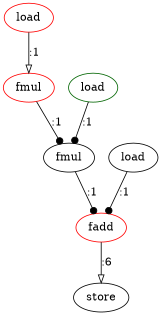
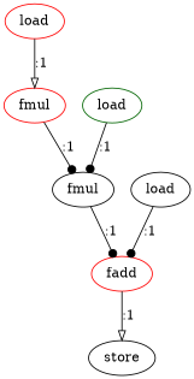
  digraph {
    node [color=red]
    edge [arrowhead=dot]
    n1 [label=load]
    n2 [label=fmul]
    n3 [label=fmul color=black]
    n4 [label=load color=darkgreen]
    n5 [label=fadd]
    n6 [label=load color=black]
    n7 [label=store color=black]
    n1 -> n2 [label=":1" arrowhead=onormal]
    n2 -> n3 [label=":1"]
    n3 -> n5 [label=":1"]
    n4 -> n3 [label=":1"]
-   n5 -> n7 [label=":6" arrowhead=onormal]
+   n5 -> n7 [label=":1" arrowhead=onormal]
    n6 -> n5 [label=":1"]
  }
